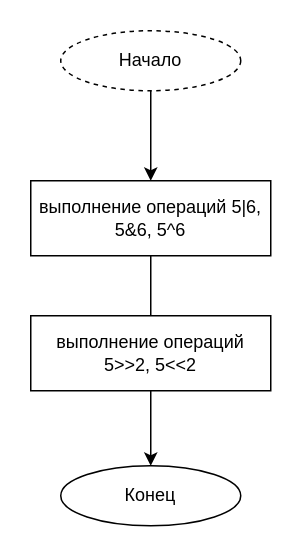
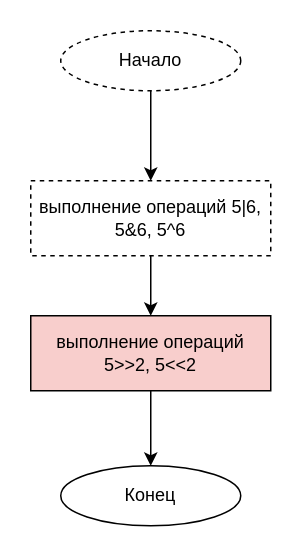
  <mxCell id="0" />
  <mxCell id="1" parent="0" />
  <mxCell id="2" style="edgeStyle=orthogonalEdgeStyle;rounded=0;orthogonalLoop=1;jettySize=auto;html=1;exitX=0.5;exitY=1;exitDx=0;exitDy=0;entryX=0.5;entryY=0;entryDx=0;entryDy=0;" edge="1" parent="1" source="3" target="5"><mxGeometry relative="1" as="geometry" /></mxCell>
  <mxCell id="3" value="Начало" style="ellipse;whiteSpace=wrap;html=1;dashed=1;" parent="1" vertex="1"><mxGeometry x="40" y="20" width="120" height="40" as="geometry" /></mxCell>
- <mxCell id="4" style="edgeStyle=orthogonalEdgeStyle;rounded=0;orthogonalLoop=1;jettySize=auto;html=1;exitX=0.5;exitY=1;exitDx=0;exitDy=0;entryX=0.5;entryY=0;entryDx=0;entryDy=0;endArrow=none;" parent="1" source="5" target="7" edge="1"><mxGeometry relative="1" as="geometry" /></mxCell>
- <mxCell id="5" value="выполнение операций 5|6, 5&amp;amp;6, 5^6" style="rounded=0;whiteSpace=wrap;html=1;" parent="1" vertex="1"><mxGeometry x="20" y="120" width="160" height="50" as="geometry" /></mxCell>
+ <mxCell id="4" style="edgeStyle=orthogonalEdgeStyle;rounded=0;orthogonalLoop=1;jettySize=auto;html=1;exitX=0.5;exitY=1;exitDx=0;exitDy=0;entryX=0.5;entryY=0;entryDx=0;entryDy=0;" parent="1" source="5" target="7" edge="1"><mxGeometry relative="1" as="geometry" /></mxCell>
+ <mxCell id="5" value="выполнение операций 5|6, 5&amp;amp;6, 5^6" style="rounded=0;whiteSpace=wrap;html=1;dashed=1;" parent="1" vertex="1"><mxGeometry x="20" y="120" width="160" height="50" as="geometry" /></mxCell>
  <mxCell id="6" style="edgeStyle=orthogonalEdgeStyle;rounded=0;orthogonalLoop=1;jettySize=auto;html=1;exitX=0.5;exitY=1;exitDx=0;exitDy=0;entryX=0.5;entryY=0;entryDx=0;entryDy=0;" parent="1" source="7" target="8" edge="1"><mxGeometry relative="1" as="geometry" /></mxCell>
- <mxCell id="7" value="выполнение операций 5&amp;gt;&amp;gt;2, 5&amp;lt;&amp;lt;2" style="rounded=0;whiteSpace=wrap;html=1;" parent="1" vertex="1"><mxGeometry x="20" y="210" width="160" height="50" as="geometry" /></mxCell>
+ <mxCell id="7" value="выполнение операций 5&amp;gt;&amp;gt;2, 5&amp;lt;&amp;lt;2" style="rounded=0;whiteSpace=wrap;html=1;fillColor=#f8cecc;" parent="1" vertex="1"><mxGeometry x="20" y="210" width="160" height="50" as="geometry" /></mxCell>
  <mxCell id="8" value="Конец" style="ellipse;whiteSpace=wrap;html=1;" parent="1" vertex="1"><mxGeometry x="40" y="310" width="120" height="40" as="geometry" /></mxCell>
